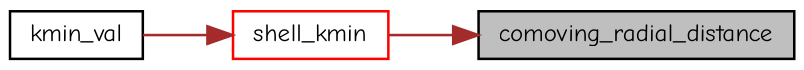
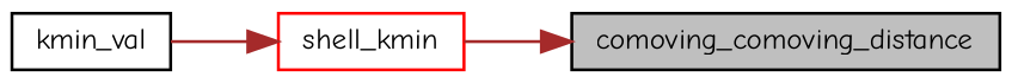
  digraph {
    fontname="Comic Neue"
    rankdir=RL
    node [color=black fillcolor=white fontname="Comic Neue" fontsize=10 shape=record style=filled]
    edge [color=brown dir=back fontname="Comic Neue" fontsize=10 labelfontname=Helvetica labelfontsize=10 style=solid]
-   n1 [fillcolor=grey75 fontcolor=black height=0.2 label=comoving_radial_distance width=0.4]
+   n1 [fillcolor=grey75 fontcolor=black height=0.2 label=comoving_comoving_distance width=0.4]
    n2 [color=red height=0.2 label=shell_kmin width=0.4]
    n3 [height=0.2 label=kmin_val width=0.4]
    n1 -> n2
    n2 -> n3
  }
